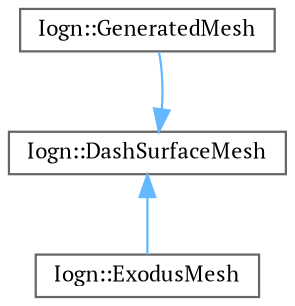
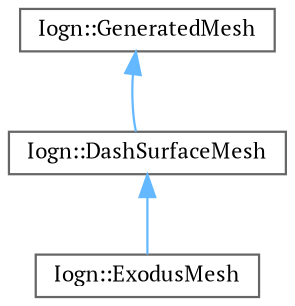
  digraph {
    fontname="PT Serif"
    rankdir=TB
    node [color=grey40 fillcolor=white fontname="PT Serif" fontsize=10 shape=box style=filled]
    edge [color=steelblue1 dir=back fontname="PT Serif" fontsize=10 labelfontname=Helvetica labelfontsize=10 style=solid]
    n1 [height=0.2 label="Iogn::GeneratedMesh" width=0.4]
    n2 [height=0.2 label="Iogn::DashSurfaceMesh" width=0.4]
    n3 [height=0.2 label="Iogn::ExodusMesh" width=0.4]
-   n2 -> n1
+   n1 -> n2
    n2 -> n3
  }
